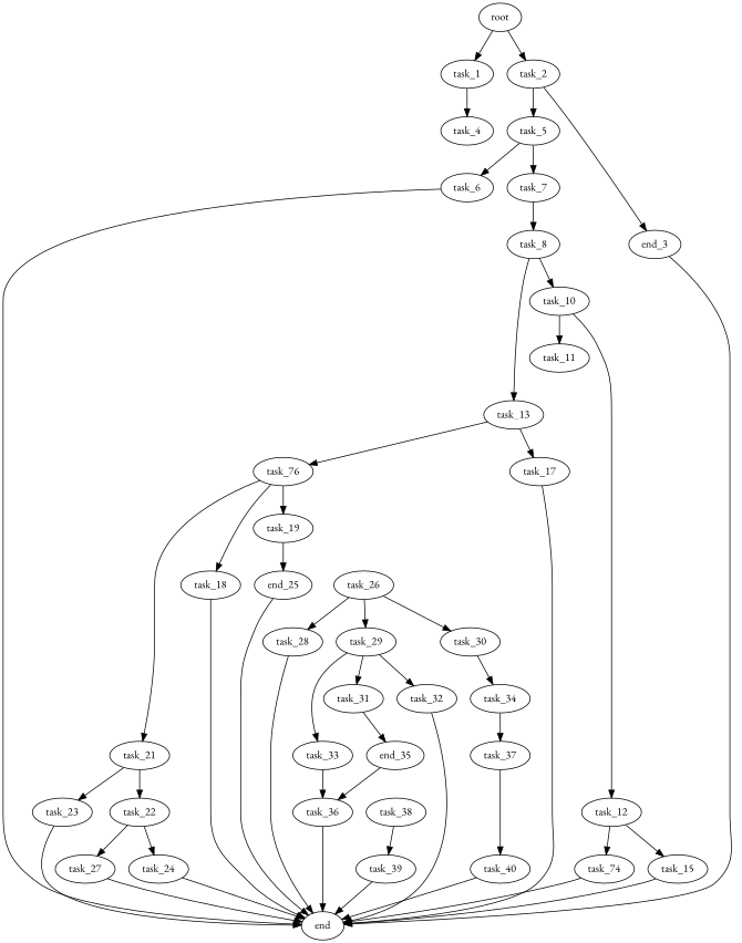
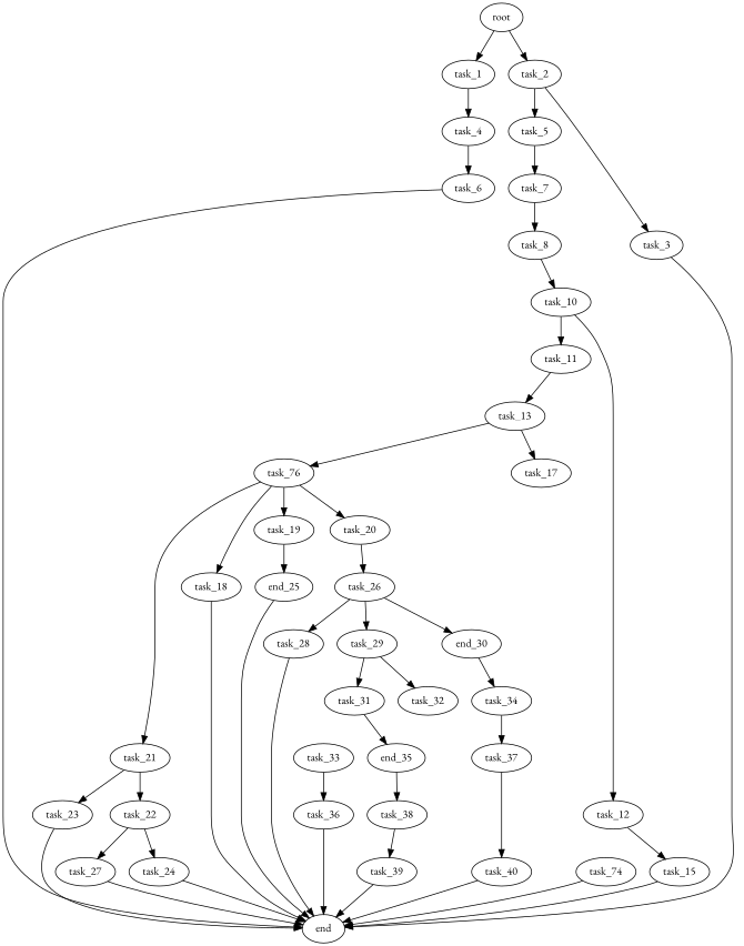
  digraph {
    fontname="EB Garamond"
    node [fontname="EB Garamond"]
    edge [fontname="EB Garamond"]
    root
    task_1
    task_2
    task_4
-   task_3 [label=end_3]
+   task_3
    task_5
    task_6
    end
    task_7
    task_8
    task_10
    task_11
    task_12
    task_13
    n15 [label=task_74]
    task_15
    n17 [label=task_76]
    task_17
    task_18
    task_19
+   task_20
    task_21
    n23 [label=end_25]
    task_26
    task_22
    task_23
    task_28
    task_29
-   task_30
+   task_30 [label=end_30]
    task_24
    task_27
    task_31
    task_32
    task_33
    task_34
    n36 [label=end_35]
    task_36
    task_37
    task_38
    task_40
    task_39
    root -> task_1
    root -> task_2
    task_1 -> task_4
    task_2 -> task_3
    task_2 -> task_5
-   task_5 -> task_6
+   task_4 -> task_6
    task_3 -> end
    task_5 -> task_7
    task_6 -> end
    task_7 -> task_8
    task_8 -> task_10
    task_10 -> task_11
    task_10 -> task_12
-   task_8 -> task_13
-   task_12 -> n15
+   task_11 -> task_13
    task_12 -> task_15
    task_13 -> n17
    task_13 -> task_17
    n15 -> end
    task_15 -> end
    n17 -> task_18
    n17 -> task_19
+   n17 -> task_20
    n17 -> task_21
-   task_17 -> end
    task_18 -> end
    task_19 -> n23
+   task_20 -> task_26
    task_21 -> task_22
    task_21 -> task_23
    n23 -> end
    task_26 -> task_28
    task_26 -> task_29
    task_26 -> task_30
    task_22 -> task_24
    task_22 -> task_27
    task_23 -> end
    task_28 -> end
    task_29 -> task_31
    task_29 -> task_32
-   task_29 -> task_33
    task_30 -> task_34
    task_24 -> end
    task_27 -> end
    task_31 -> n36
-   task_32 -> end
    task_33 -> task_36
    task_34 -> task_37
-   n36 -> task_36
+   n36 -> task_38
    task_36 -> end
    task_37 -> task_40
    task_38 -> task_39
    task_40 -> end
    task_39 -> end
  }
